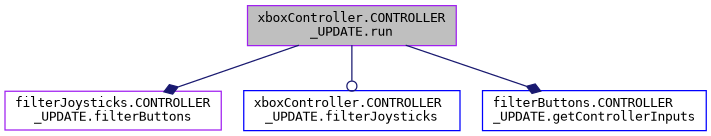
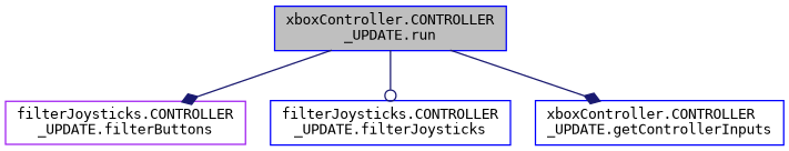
  digraph {
    fontname="DejaVu Sans Mono"
    rankdir=TB
    node [color=purple fillcolor=white fontname="DejaVu Sans Mono" fontsize=10 shape=record style=filled]
    edge [arrowhead=diamond color=midnightblue fontname="DejaVu Sans Mono" fontsize=10 labelfontname=Helvetica labelfontsize=10 style=solid]
-   n1 [fillcolor=grey75 fontcolor=black height=0.2 label="xboxController.CONTROLLER\l_UPDATE.run" width=0.4]
+   n1 [color=blue fillcolor=grey75 fontcolor=black height=0.2 label="xboxController.CONTROLLER\l_UPDATE.run" width=0.4]
    n2 [height=0.2 label="filterJoysticks.CONTROLLER\l_UPDATE.filterButtons" width=0.4]
-   n3 [color=blue height=0.2 label="xboxController.CONTROLLER\l_UPDATE.filterJoysticks" width=0.4]
-   n4 [color=blue height=0.2 label="filterButtons.CONTROLLER\l_UPDATE.getControllerInputs" width=0.4]
+   n3 [color=blue height=0.2 label="filterJoysticks.CONTROLLER\l_UPDATE.filterJoysticks" width=0.4]
+   n4 [color=blue height=0.2 label="xboxController.CONTROLLER\l_UPDATE.getControllerInputs" width=0.4]
    n1 -> n2
    n1 -> n3 [arrowhead=odot]
    n1 -> n4
  }
